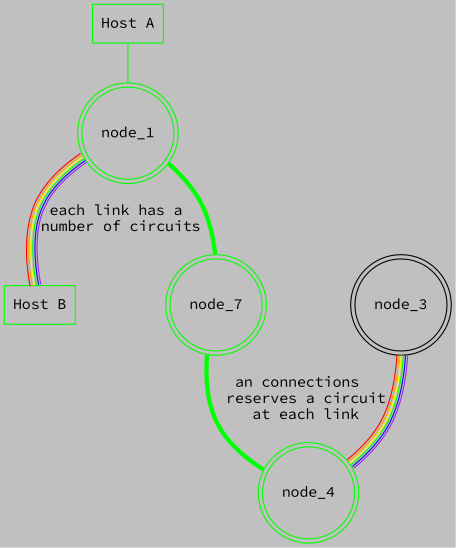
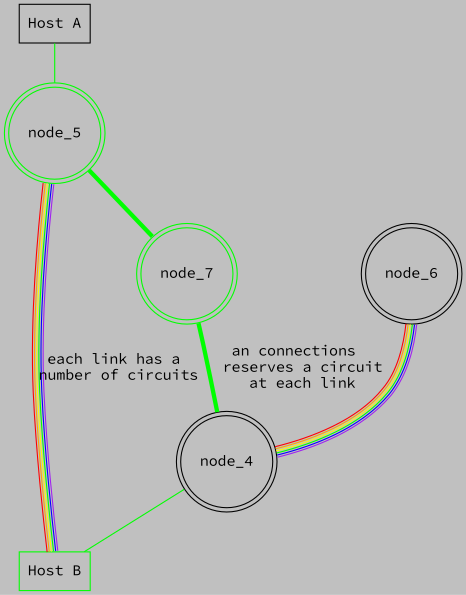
  graph {
    bgcolor=gray
    fiexedsize=true
    fontname="Source Code Pro"
    node [color=green fontname="Source Code Pro" shape=doublecircle]
    edge [color=green fontname="Source Code Pro"]
-   n1 [label="Host A" shape=box]
+   n1 [color=black label="Host A" shape=box]
    n2 [label="Host B" shape=box]
-   node_1
+   node_1 [label=node_5]
    n4 [label=node_7]
-   node_4
-   node_3 [color=black]
+   node_4 [color=black]
+   node_3 [color=black label=node_6]
    subgraph sub_1 {
      n1
      n2
    }
    subgraph sub_2 {
      node_1
      n4
      node_4
    }
    subgraph sub_3 {
      node_3
    }
    subgraph sub_4 {
      n1
      n2
      node_1
      node_4
    }
    subgraph sub_5 {
      node_1
      n4
      node_4
    }
    subgraph sub_6 {
      node_1
      node_4
      node_3
    }
    n1 -- node_1
    node_1 -- n2 [color="red:orange:yellow:green:blue:purple" label="each link has a \nnumber of circuits"]
    node_1 -- n4 [penwidth=4]
    n4 -- node_4 [label="an connections \n reserves a circuit\n at each link" penwidth=4]
+   node_4 -- n2
    node_3 -- node_4 [color="red:orange:yellow:green:blue:purple"]
  }
